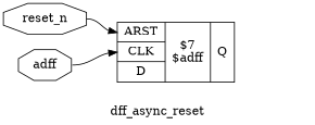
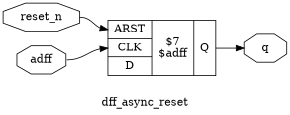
  digraph {
    label=dff_async_reset
    rankdir=LR
    remincross=true
    node [color=black fontcolor=black shape=octagon]
    edge [color=black fontcolor=black tailport=e]
    n1 [label=adff]
    n2 [label="{{<p5> ARST|<p6> CLK|<p7> D}|$7\n$adff|{<p8> Q}}" shape=record color="" fontcolor=""]
+   n3 [label=q]
    n4 [label=reset_n]
    n1 -> n2 [headport="p6:w"]
+   n2 -> n3 [headport=w tailport="p8:e"]
    n4 -> n2 [headport="p5:w"]
  }
